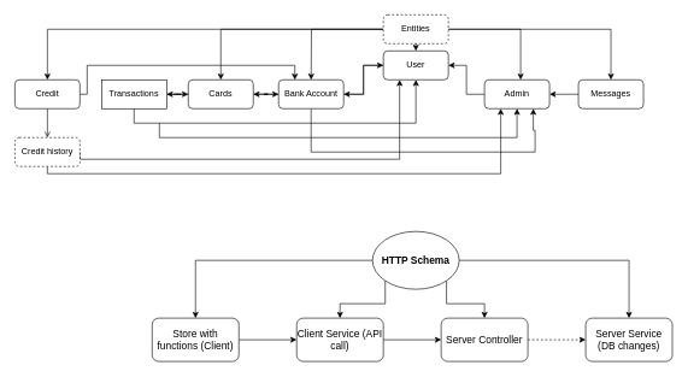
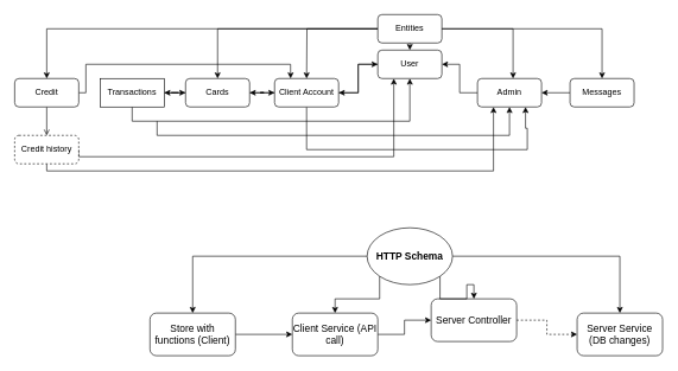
  <mxCell id="0" />
  <mxCell id="1" parent="0" />
  <mxCell id="2" style="edgeStyle=orthogonalEdgeStyle;rounded=0;orthogonalLoop=1;jettySize=auto;html=1;exitX=0;exitY=0.5;exitDx=0;exitDy=0;" edge="1" parent="1" source="6"><mxGeometry relative="1" as="geometry"><mxPoint x="430" y="110" as="targetPoint" /></mxGeometry></mxCell>
  <mxCell id="3" style="edgeStyle=orthogonalEdgeStyle;rounded=0;orthogonalLoop=1;jettySize=auto;html=1;entryX=0.5;entryY=0;entryDx=0;entryDy=0;" edge="1" parent="1" source="6" target="19"><mxGeometry relative="1" as="geometry" /></mxCell>
  <mxCell id="4" style="edgeStyle=orthogonalEdgeStyle;rounded=0;orthogonalLoop=1;jettySize=auto;html=1;entryX=0.5;entryY=0;entryDx=0;entryDy=0;" edge="1" parent="1" source="6" target="21"><mxGeometry relative="1" as="geometry" /></mxCell>
  <mxCell id="5" style="edgeStyle=orthogonalEdgeStyle;rounded=0;orthogonalLoop=1;jettySize=auto;html=1;entryX=0.5;entryY=0;entryDx=0;entryDy=0;" edge="1" parent="1" source="6" target="28"><mxGeometry relative="1" as="geometry" /></mxCell>
- <mxCell id="6" value="Entities" style="rounded=1;whiteSpace=wrap;html=1;dashed=1;" vertex="1" parent="1"><mxGeometry x="530" y="20" width="90" height="40" as="geometry" /></mxCell>
+ <mxCell id="6" value="Entities" style="rounded=1;whiteSpace=wrap;html=1;" vertex="1" parent="1"><mxGeometry x="530" y="20" width="90" height="40" as="geometry" /></mxCell>
  <mxCell id="7" style="edgeStyle=orthogonalEdgeStyle;rounded=0;orthogonalLoop=1;jettySize=auto;html=1;entryX=1;entryY=0.5;entryDx=0;entryDy=0;" edge="1" parent="1" source="8" target="16"><mxGeometry relative="1" as="geometry" /></mxCell>
  <mxCell id="8" value="User" style="rounded=1;whiteSpace=wrap;html=1;" vertex="1" parent="1"><mxGeometry x="530" y="70" width="90" height="40" as="geometry" /></mxCell>
  <mxCell id="9" style="edgeStyle=orthogonalEdgeStyle;rounded=0;orthogonalLoop=1;jettySize=auto;html=1;entryX=1;entryY=0.5;entryDx=0;entryDy=0;" edge="1" parent="1" source="10" target="8"><mxGeometry relative="1" as="geometry" /></mxCell>
  <mxCell id="10" value="Admin" style="rounded=1;whiteSpace=wrap;html=1;" vertex="1" parent="1"><mxGeometry x="670" y="110" width="90" height="40" as="geometry" /></mxCell>
  <mxCell id="11" value="" style="endArrow=classic;html=1;rounded=0;entryX=0.5;entryY=0;entryDx=0;entryDy=0;exitX=0.5;exitY=1;exitDx=0;exitDy=0;" edge="1" parent="1" source="6" target="8"><mxGeometry width="50" height="50" relative="1" as="geometry"><mxPoint x="480" y="50" as="sourcePoint" /><mxPoint x="580" y="210" as="targetPoint" /><Array as="points" /></mxGeometry></mxCell>
  <mxCell id="12" value="" style="endArrow=classic;html=1;rounded=0;entryX=0.5;entryY=0;entryDx=0;entryDy=0;exitX=1;exitY=0.5;exitDx=0;exitDy=0;" edge="1" parent="1" source="6"><mxGeometry width="50" height="50" relative="1" as="geometry"><mxPoint x="835" y="40" as="sourcePoint" /><mxPoint x="720" y="110" as="targetPoint" /><Array as="points"><mxPoint x="720" y="40" /></Array></mxGeometry></mxCell>
  <mxCell id="13" style="edgeStyle=orthogonalEdgeStyle;rounded=0;orthogonalLoop=1;jettySize=auto;html=1;" edge="1" parent="1" source="16" target="8"><mxGeometry relative="1" as="geometry" /></mxCell>
  <mxCell id="14" style="edgeStyle=orthogonalEdgeStyle;rounded=0;orthogonalLoop=1;jettySize=auto;html=1;exitX=0.5;exitY=1;exitDx=0;exitDy=0;entryX=0.75;entryY=1;entryDx=0;entryDy=0;" edge="1" parent="1" source="16" target="10"><mxGeometry relative="1" as="geometry"><mxPoint x="720" y="180" as="targetPoint" /><mxPoint x="475" y="160" as="sourcePoint" /><Array as="points"><mxPoint x="430" y="210" /><mxPoint x="740" y="210" /><mxPoint x="740" y="180" /><mxPoint x="738" y="180" /></Array></mxGeometry></mxCell>
  <mxCell id="15" style="edgeStyle=orthogonalEdgeStyle;rounded=0;orthogonalLoop=1;jettySize=auto;html=1;" edge="1" parent="1" source="16" target="19"><mxGeometry relative="1" as="geometry" /></mxCell>
- <mxCell id="16" value="Bank Account" style="rounded=1;whiteSpace=wrap;html=1;" vertex="1" parent="1"><mxGeometry x="385" y="110" width="90" height="40" as="geometry" /></mxCell>
+ <mxCell id="16" value="Client Account" style="rounded=1;whiteSpace=wrap;html=1;" vertex="1" parent="1"><mxGeometry x="385" y="110" width="90" height="40" as="geometry" /></mxCell>
  <mxCell id="17" style="edgeStyle=orthogonalEdgeStyle;rounded=0;orthogonalLoop=1;jettySize=auto;html=1;entryX=0;entryY=0.5;entryDx=0;entryDy=0;" edge="1" parent="1" source="19" target="16"><mxGeometry relative="1" as="geometry" /></mxCell>
  <mxCell id="18" style="edgeStyle=orthogonalEdgeStyle;rounded=0;orthogonalLoop=1;jettySize=auto;html=1;" edge="1" parent="1" source="19" target="25"><mxGeometry relative="1" as="geometry" /></mxCell>
  <mxCell id="19" value="Cards" style="rounded=1;whiteSpace=wrap;html=1;" vertex="1" parent="1"><mxGeometry x="260" y="110" width="90" height="40" as="geometry" /></mxCell>
  <mxCell id="20" style="edgeStyle=orthogonalEdgeStyle;rounded=0;orthogonalLoop=1;jettySize=auto;html=1;entryX=1;entryY=0.5;entryDx=0;entryDy=0;" edge="1" parent="1" source="21" target="10"><mxGeometry relative="1" as="geometry" /></mxCell>
  <mxCell id="21" value="Messages" style="rounded=1;whiteSpace=wrap;html=1;" vertex="1" parent="1"><mxGeometry x="800" y="110" width="90" height="40" as="geometry" /></mxCell>
  <mxCell id="22" style="edgeStyle=orthogonalEdgeStyle;rounded=0;orthogonalLoop=1;jettySize=auto;html=1;entryX=0.5;entryY=1;entryDx=0;entryDy=0;" edge="1" parent="1" source="25" target="8"><mxGeometry relative="1" as="geometry"><Array as="points"><mxPoint x="185" y="170" /><mxPoint x="575" y="170" /></Array></mxGeometry></mxCell>
  <mxCell id="23" style="edgeStyle=orthogonalEdgeStyle;rounded=0;orthogonalLoop=1;jettySize=auto;html=1;entryX=0.5;entryY=1;entryDx=0;entryDy=0;" edge="1" parent="1" target="10"><mxGeometry relative="1" as="geometry"><mxPoint x="220" y="170" as="sourcePoint" /><mxPoint x="705" y="190" as="targetPoint" /><Array as="points"><mxPoint x="220" y="190" /><mxPoint x="715" y="190" /></Array></mxGeometry></mxCell>
  <mxCell id="24" style="edgeStyle=orthogonalEdgeStyle;rounded=0;orthogonalLoop=1;jettySize=auto;html=1;exitX=1;exitY=0.5;exitDx=0;exitDy=0;entryX=0;entryY=0.5;entryDx=0;entryDy=0;" edge="1" parent="1" source="25" target="19"><mxGeometry relative="1" as="geometry" /></mxCell>
  <mxCell id="25" value="Transactions" style="whiteSpace=wrap;html=1;rounded=0;" vertex="1" parent="1"><mxGeometry x="140" y="110" width="90" height="40" as="geometry" /></mxCell>
  <mxCell id="26" style="edgeStyle=orthogonalEdgeStyle;rounded=0;orthogonalLoop=1;jettySize=auto;html=1;entryX=0.25;entryY=0;entryDx=0;entryDy=0;exitX=1;exitY=0.5;exitDx=0;exitDy=0;" edge="1" parent="1" source="28" target="16"><mxGeometry relative="1" as="geometry"><mxPoint x="110" y="90" as="sourcePoint" /><mxPoint x="407.5" y="70" as="targetPoint" /><Array as="points"><mxPoint x="120" y="130" /><mxPoint x="120" y="90" /><mxPoint x="408" y="90" /></Array></mxGeometry></mxCell>
  <mxCell id="27" style="edgeStyle=orthogonalEdgeStyle;rounded=0;orthogonalLoop=1;jettySize=auto;html=1;exitX=0.5;exitY=1;exitDx=0;exitDy=0;entryX=0.5;entryY=0;entryDx=0;entryDy=0;endArrow=open;" edge="1" parent="1" source="28" target="31"><mxGeometry relative="1" as="geometry" /></mxCell>
  <mxCell id="28" value="Credit" style="rounded=1;whiteSpace=wrap;html=1;" vertex="1" parent="1"><mxGeometry x="20" y="110" width="90" height="40" as="geometry" /></mxCell>
  <mxCell id="29" style="edgeStyle=orthogonalEdgeStyle;rounded=0;orthogonalLoop=1;jettySize=auto;html=1;exitX=1;exitY=0.5;exitDx=0;exitDy=0;entryX=0.25;entryY=1;entryDx=0;entryDy=0;" edge="1" parent="1" source="31" target="8"><mxGeometry relative="1" as="geometry"><Array as="points"><mxPoint x="110" y="220" /><mxPoint x="553" y="220" /></Array></mxGeometry></mxCell>
  <mxCell id="30" style="edgeStyle=orthogonalEdgeStyle;rounded=0;orthogonalLoop=1;jettySize=auto;html=1;entryX=0.25;entryY=1;entryDx=0;entryDy=0;" edge="1" parent="1" source="31" target="10"><mxGeometry relative="1" as="geometry"><Array as="points"><mxPoint x="65" y="240" /><mxPoint x="693" y="240" /></Array></mxGeometry></mxCell>
  <mxCell id="31" value="Credit history" style="rounded=1;whiteSpace=wrap;html=1;dashed=1;" vertex="1" parent="1"><mxGeometry x="20" y="190" width="90" height="40" as="geometry" /></mxCell>
  <mxCell id="32" style="edgeStyle=orthogonalEdgeStyle;rounded=0;orthogonalLoop=1;jettySize=auto;html=1;exitX=1;exitY=0.5;exitDx=0;exitDy=0;entryX=0;entryY=0.5;entryDx=0;entryDy=0;" edge="1" parent="1" source="33" target="35"><mxGeometry relative="1" as="geometry" /></mxCell>
  <mxCell id="33" value="&lt;font style=&quot;font-size: 14px;&quot;&gt;Store with functions (Client)&lt;/font&gt;" style="rounded=1;whiteSpace=wrap;html=1;" vertex="1" parent="1"><mxGeometry x="210" y="440" width="120" height="60" as="geometry" /></mxCell>
  <mxCell id="34" style="edgeStyle=orthogonalEdgeStyle;rounded=0;orthogonalLoop=1;jettySize=auto;html=1;exitX=1;exitY=0.5;exitDx=0;exitDy=0;entryX=0;entryY=0.5;entryDx=0;entryDy=0;" edge="1" parent="1" source="35" target="37"><mxGeometry relative="1" as="geometry" /></mxCell>
  <mxCell id="35" value="&lt;font style=&quot;font-size: 14px;&quot;&gt;Client Service (API call)&lt;/font&gt;" style="rounded=1;whiteSpace=wrap;html=1;" vertex="1" parent="1"><mxGeometry x="410" y="440" width="120" height="60" as="geometry" /></mxCell>
  <mxCell id="36" style="edgeStyle=orthogonalEdgeStyle;rounded=0;orthogonalLoop=1;jettySize=auto;html=1;exitX=1;exitY=0.5;exitDx=0;exitDy=0;entryX=0;entryY=0.5;entryDx=0;entryDy=0;dashed=1;" edge="1" parent="1" source="37" target="38"><mxGeometry relative="1" as="geometry" /></mxCell>
- <mxCell id="37" value="&lt;font style=&quot;font-size: 14px;&quot;&gt;Server Controller&lt;/font&gt;" style="rounded=1;whiteSpace=wrap;html=1;" vertex="1" parent="1"><mxGeometry x="610" y="440" width="120" height="60" as="geometry" /></mxCell>
+ <mxCell id="37" value="&lt;font style=&quot;font-size: 14px;&quot;&gt;Server Controller&lt;/font&gt;" style="rounded=1;whiteSpace=wrap;html=1;" vertex="1" parent="1"><mxGeometry x="605" y="420" width="120" height="60" as="geometry" /></mxCell>
  <mxCell id="38" value="&lt;font style=&quot;font-size: 14px;&quot;&gt;Server Service (DB changes)&lt;/font&gt;" style="rounded=1;whiteSpace=wrap;html=1;" vertex="1" parent="1"><mxGeometry x="810" y="440" width="120" height="60" as="geometry" /></mxCell>
  <mxCell id="39" style="edgeStyle=orthogonalEdgeStyle;rounded=0;orthogonalLoop=1;jettySize=auto;html=1;exitX=0;exitY=0.5;exitDx=0;exitDy=0;entryX=0.5;entryY=0;entryDx=0;entryDy=0;" edge="1" parent="1" source="43" target="33"><mxGeometry relative="1" as="geometry" /></mxCell>
  <mxCell id="40" style="edgeStyle=orthogonalEdgeStyle;rounded=0;orthogonalLoop=1;jettySize=auto;html=1;exitX=0;exitY=1;exitDx=0;exitDy=0;entryX=0.5;entryY=0;entryDx=0;entryDy=0;" edge="1" parent="1" source="43" target="35"><mxGeometry relative="1" as="geometry" /></mxCell>
  <mxCell id="41" style="edgeStyle=orthogonalEdgeStyle;rounded=0;orthogonalLoop=1;jettySize=auto;html=1;exitX=1;exitY=1;exitDx=0;exitDy=0;entryX=0.5;entryY=0;entryDx=0;entryDy=0;" edge="1" parent="1" source="43" target="37"><mxGeometry relative="1" as="geometry" /></mxCell>
  <mxCell id="42" style="edgeStyle=orthogonalEdgeStyle;rounded=0;orthogonalLoop=1;jettySize=auto;html=1;exitX=1;exitY=0.5;exitDx=0;exitDy=0;entryX=0.5;entryY=0;entryDx=0;entryDy=0;" edge="1" parent="1" source="43" target="38"><mxGeometry relative="1" as="geometry" /></mxCell>
  <mxCell id="43" value="&lt;font style=&quot;font-size: 14px;&quot;&gt;&lt;b&gt;HTTP Schema&lt;/b&gt;&lt;/font&gt;" style="ellipse;whiteSpace=wrap;html=1;" vertex="1" parent="1"><mxGeometry x="515" y="320" width="120" height="80" as="geometry" /></mxCell>
